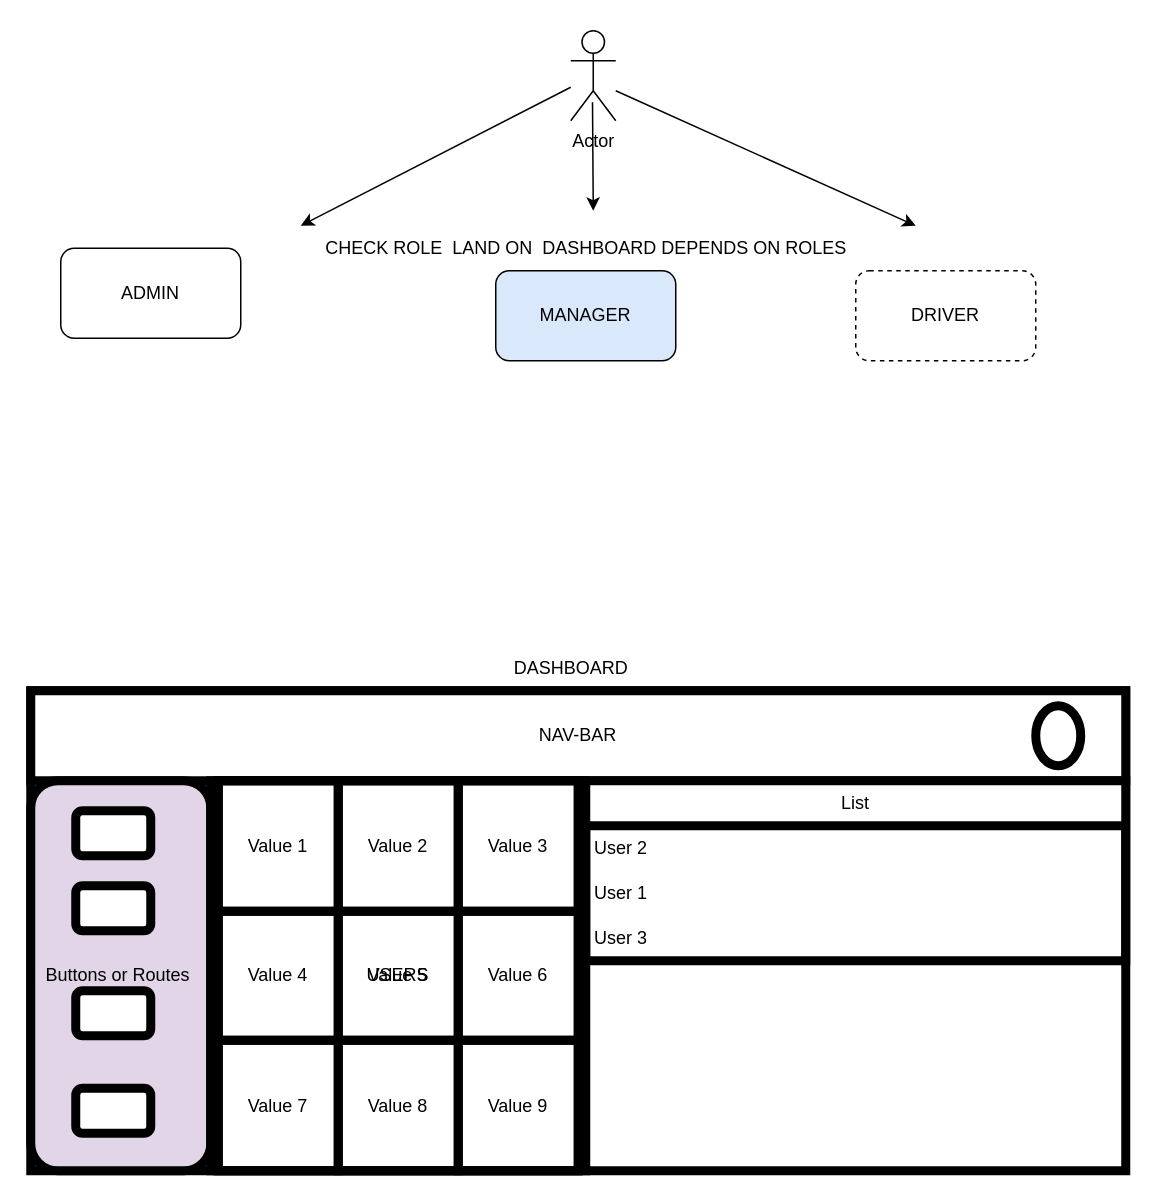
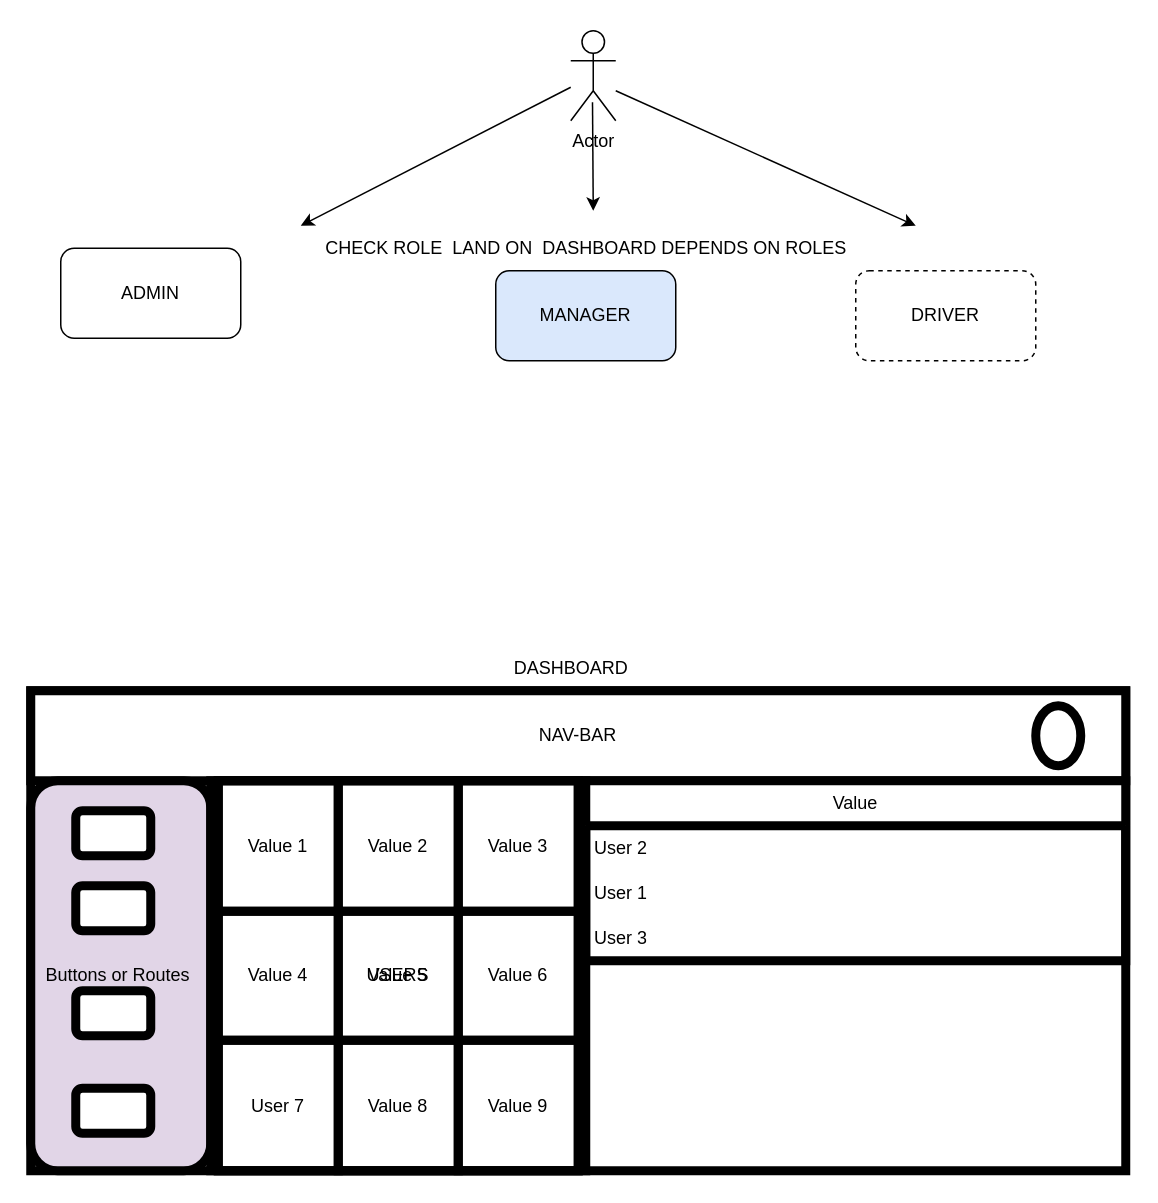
  <mxCell id="0" />
  <mxCell id="1" parent="0" />
  <mxCell id="2" value="ADMIN" style="rounded=1;whiteSpace=wrap;html=1;" parent="1" vertex="1"><mxGeometry x="40" y="165" width="120" height="60" as="geometry" /></mxCell>
  <mxCell id="3" value="MANAGER" style="rounded=1;whiteSpace=wrap;html=1;fillColor=#dae8fc;" parent="1" vertex="1"><mxGeometry x="330" y="180" width="120" height="60" as="geometry" /></mxCell>
  <mxCell id="4" value="DRIVER" style="rounded=1;whiteSpace=wrap;html=1;dashed=1;" parent="1" vertex="1"><mxGeometry x="570" y="180" width="120" height="60" as="geometry" /></mxCell>
  <mxCell id="5" value="" style="edgeStyle=none;html=1;" parent="1" source="6" edge="1"><mxGeometry relative="1" as="geometry"><mxPoint x="200" y="150" as="targetPoint" /></mxGeometry></mxCell>
  <mxCell id="6" value="Actor" style="shape=umlActor;verticalLabelPosition=bottom;verticalAlign=top;html=1;outlineConnect=0;" parent="1" vertex="1"><mxGeometry x="380" width="30" height="60" as="geometry" y="20" /></mxCell>
  <mxCell id="7" value="" style="edgeStyle=none;html=1;" parent="1" edge="1"><mxGeometry relative="1" as="geometry"><mxPoint x="394.5" y="67.692" as="sourcePoint" /><mxPoint x="395" y="140" as="targetPoint" /></mxGeometry></mxCell>
  <mxCell id="8" value="" style="edgeStyle=none;html=1;" parent="1" edge="1"><mxGeometry relative="1" as="geometry"><mxPoint x="410" y="60.002" as="sourcePoint" /><mxPoint x="610" y="150" as="targetPoint" /></mxGeometry></mxCell>
  <mxCell id="9" value="CHECK ROLE&amp;nbsp; LAND ON&amp;nbsp; DASHBOARD DEPENDS ON ROLES" style="text;html=1;align=center;verticalAlign=middle;resizable=0;points=[];autosize=1;strokeColor=none;fillColor=none;" parent="1" vertex="1"><mxGeometry x="205" y="150" width="370" height="30" as="geometry" /></mxCell>
  <mxCell id="10" value="" style="whiteSpace=wrap;html=1;strokeWidth=6;" vertex="1" parent="1"><mxGeometry x="20" y="460" width="730" height="320" as="geometry" /></mxCell>
  <mxCell id="11" value="NAV-BAR" style="rounded=0;whiteSpace=wrap;html=1;strokeWidth=6;" vertex="1" parent="1"><mxGeometry x="20" y="460" width="730" height="60" as="geometry" /></mxCell>
  <mxCell id="12" value="" style="ellipse;whiteSpace=wrap;html=1;strokeWidth=6;" vertex="1" parent="1"><mxGeometry x="690" y="470" width="30" height="40" as="geometry" /></mxCell>
  <mxCell id="13" value="Buttons or Routes&amp;nbsp;" style="rounded=1;whiteSpace=wrap;html=1;strokeWidth=6;fillColor=#e1d5e7;" vertex="1" parent="1"><mxGeometry x="20" y="520" width="120" height="260" as="geometry" /></mxCell>
  <mxCell id="14" value="USERS" style="rounded=0;whiteSpace=wrap;html=1;strokeWidth=6;" vertex="1" parent="1"><mxGeometry x="140" y="520" width="250" height="260" as="geometry" /></mxCell>
  <mxCell id="15" value="" style="rounded=1;whiteSpace=wrap;html=1;strokeWidth=6;" vertex="1" parent="1"><mxGeometry x="50" y="540" width="50" height="30" as="geometry" /></mxCell>
  <mxCell id="16" value="" style="rounded=1;whiteSpace=wrap;html=1;strokeWidth=6;" vertex="1" parent="1"><mxGeometry x="50" y="590" width="50" height="30" as="geometry" /></mxCell>
  <mxCell id="17" value="" style="rounded=1;whiteSpace=wrap;html=1;strokeWidth=6;" vertex="1" parent="1"><mxGeometry x="50" y="660" width="50" height="30" as="geometry" /></mxCell>
  <mxCell id="18" value="" style="rounded=1;whiteSpace=wrap;html=1;strokeWidth=6;" vertex="1" parent="1"><mxGeometry x="50" y="725" width="50" height="30" as="geometry" /></mxCell>
  <mxCell id="19" value="" style="childLayout=tableLayout;recursiveResize=0;shadow=0;fillColor=none;strokeWidth=6;" vertex="1" parent="1"><mxGeometry x="145" y="520" width="240" height="260" as="geometry" /></mxCell>
  <mxCell id="20" value="" style="shape=tableRow;horizontal=0;startSize=0;swimlaneHead=0;swimlaneBody=0;top=0;left=0;bottom=0;right=0;dropTarget=0;collapsible=0;recursiveResize=0;expand=0;fontStyle=0;fillColor=none;strokeColor=inherit;strokeWidth=6;" vertex="1" parent="19"><mxGeometry width="240" height="87" as="geometry" /></mxCell>
  <mxCell id="21" value="Value 1" style="connectable=0;recursiveResize=0;strokeColor=inherit;fillColor=none;align=center;whiteSpace=wrap;html=1;strokeWidth=6;" vertex="1" parent="20"><mxGeometry width="80" height="87" as="geometry"><mxRectangle width="80" height="87" as="alternateBounds" /></mxGeometry></mxCell>
  <mxCell id="22" value="Value 2" style="connectable=0;recursiveResize=0;strokeColor=inherit;fillColor=none;align=center;whiteSpace=wrap;html=1;strokeWidth=6;" vertex="1" parent="20"><mxGeometry x="80" width="80" height="87" as="geometry"><mxRectangle width="80" height="87" as="alternateBounds" /></mxGeometry></mxCell>
  <mxCell id="23" value="Value 3" style="connectable=0;recursiveResize=0;strokeColor=inherit;fillColor=none;align=center;whiteSpace=wrap;html=1;strokeWidth=6;" vertex="1" parent="20"><mxGeometry x="160" width="80" height="87" as="geometry"><mxRectangle width="80" height="87" as="alternateBounds" /></mxGeometry></mxCell>
  <mxCell id="24" style="shape=tableRow;horizontal=0;startSize=0;swimlaneHead=0;swimlaneBody=0;top=0;left=0;bottom=0;right=0;dropTarget=0;collapsible=0;recursiveResize=0;expand=0;fontStyle=0;fillColor=none;strokeColor=inherit;strokeWidth=6;" vertex="1" parent="19"><mxGeometry y="87" width="240" height="86" as="geometry" /></mxCell>
  <mxCell id="25" value="Value 4" style="connectable=0;recursiveResize=0;strokeColor=inherit;fillColor=none;align=center;whiteSpace=wrap;html=1;strokeWidth=6;" vertex="1" parent="24"><mxGeometry width="80" height="86" as="geometry"><mxRectangle width="80" height="86" as="alternateBounds" /></mxGeometry></mxCell>
  <mxCell id="26" value="Value 5" style="connectable=0;recursiveResize=0;strokeColor=inherit;fillColor=none;align=center;whiteSpace=wrap;html=1;strokeWidth=6;" vertex="1" parent="24"><mxGeometry x="80" width="80" height="86" as="geometry"><mxRectangle width="80" height="86" as="alternateBounds" /></mxGeometry></mxCell>
  <mxCell id="27" value="Value 6" style="connectable=0;recursiveResize=0;strokeColor=inherit;fillColor=none;align=center;whiteSpace=wrap;html=1;strokeWidth=6;" vertex="1" parent="24"><mxGeometry x="160" width="80" height="86" as="geometry"><mxRectangle width="80" height="86" as="alternateBounds" /></mxGeometry></mxCell>
  <mxCell id="28" style="shape=tableRow;horizontal=0;startSize=0;swimlaneHead=0;swimlaneBody=0;top=0;left=0;bottom=0;right=0;dropTarget=0;collapsible=0;recursiveResize=0;expand=0;fontStyle=0;fillColor=none;strokeColor=inherit;strokeWidth=6;" vertex="1" parent="19"><mxGeometry y="173" width="240" height="87" as="geometry" /></mxCell>
- <mxCell id="29" value="Value 7" style="connectable=0;recursiveResize=0;strokeColor=inherit;fillColor=none;align=center;whiteSpace=wrap;html=1;strokeWidth=6;" vertex="1" parent="28"><mxGeometry width="80" height="87" as="geometry"><mxRectangle width="80" height="87" as="alternateBounds" /></mxGeometry></mxCell>
+ <mxCell id="29" value="User 7" style="connectable=0;recursiveResize=0;strokeColor=inherit;fillColor=none;align=center;whiteSpace=wrap;html=1;strokeWidth=6;" vertex="1" parent="28"><mxGeometry width="80" height="87" as="geometry"><mxRectangle width="80" height="87" as="alternateBounds" /></mxGeometry></mxCell>
  <mxCell id="30" value="Value 8" style="connectable=0;recursiveResize=0;strokeColor=inherit;fillColor=none;align=center;whiteSpace=wrap;html=1;strokeWidth=6;" vertex="1" parent="28"><mxGeometry x="80" width="80" height="87" as="geometry"><mxRectangle width="80" height="87" as="alternateBounds" /></mxGeometry></mxCell>
  <mxCell id="31" value="Value 9" style="connectable=0;recursiveResize=0;strokeColor=inherit;fillColor=none;align=center;whiteSpace=wrap;html=1;strokeWidth=6;" vertex="1" parent="28"><mxGeometry x="160" width="80" height="87" as="geometry"><mxRectangle width="80" height="87" as="alternateBounds" /></mxGeometry></mxCell>
- <mxCell id="32" value="List" style="swimlane;fontStyle=0;childLayout=stackLayout;horizontal=1;startSize=30;horizontalStack=0;resizeParent=1;resizeParentMax=0;resizeLast=0;collapsible=1;marginBottom=0;whiteSpace=wrap;html=1;strokeWidth=6;" vertex="1" parent="1"><mxGeometry x="390" y="520" width="360" height="120" as="geometry" /></mxCell>
+ <mxCell id="32" value="Value" style="swimlane;fontStyle=0;childLayout=stackLayout;horizontal=1;startSize=30;horizontalStack=0;resizeParent=1;resizeParentMax=0;resizeLast=0;collapsible=1;marginBottom=0;whiteSpace=wrap;html=1;strokeWidth=6;" vertex="1" parent="1"><mxGeometry x="390" y="520" width="360" height="120" as="geometry" /></mxCell>
  <mxCell id="33" value="User 2" style="text;strokeColor=none;fillColor=none;align=left;verticalAlign=middle;spacingLeft=4;spacingRight=4;overflow=hidden;points=[[0,0.5],[1,0.5]];portConstraint=eastwest;rotatable=0;whiteSpace=wrap;html=1;strokeWidth=6;" vertex="1" parent="32"><mxGeometry y="30" width="360" height="30" as="geometry" /></mxCell>
  <mxCell id="34" value="User 1" style="text;strokeColor=none;fillColor=none;align=left;verticalAlign=middle;spacingLeft=4;spacingRight=4;overflow=hidden;points=[[0,0.5],[1,0.5]];portConstraint=eastwest;rotatable=0;whiteSpace=wrap;html=1;strokeWidth=6;" vertex="1" parent="32"><mxGeometry y="60" width="360" height="30" as="geometry" /></mxCell>
  <mxCell id="35" value="User 3" style="text;strokeColor=none;fillColor=none;align=left;verticalAlign=middle;spacingLeft=4;spacingRight=4;overflow=hidden;points=[[0,0.5],[1,0.5]];portConstraint=eastwest;rotatable=0;whiteSpace=wrap;html=1;strokeWidth=6;" vertex="1" parent="32"><mxGeometry y="90" width="360" height="30" as="geometry" /></mxCell>
  <mxCell id="36" value="DASHBOARD" style="text;html=1;align=center;verticalAlign=middle;resizable=0;points=[];autosize=1;strokeColor=none;fillColor=none;" vertex="1" parent="1"><mxGeometry x="330" y="430" width="100" height="30" as="geometry" /></mxCell>
